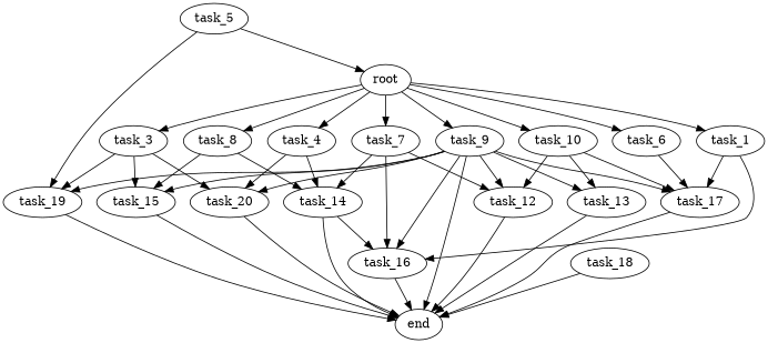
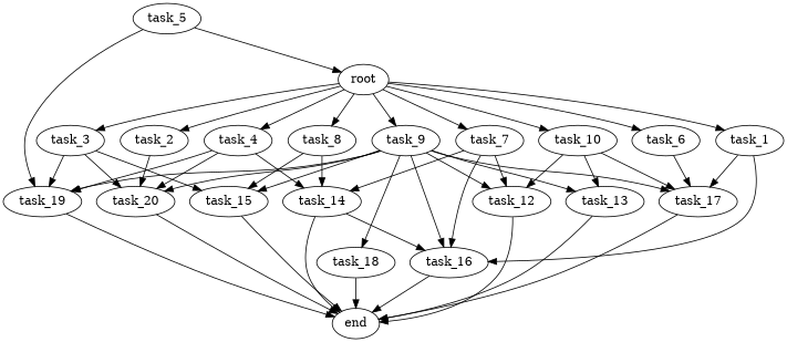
  digraph {
    root
    task_1
+   task_2
    task_3
    task_4
    task_6
    task_7
    task_8
    task_9
    task_10
    task_16
    task_17
    task_20
    task_15
    task_19
    task_14
    task_5
    task_12
    task_18
    task_13
    end
    root -> task_1
+   root -> task_2
    root -> task_3
    root -> task_4
    root -> task_6
    root -> task_7
    root -> task_8
    root -> task_9
    root -> task_10
    task_1 -> task_16
    task_1 -> task_17
+   task_2 -> task_20
    task_3 -> task_20
    task_3 -> task_15
    task_3 -> task_19
    task_4 -> task_20
+   task_4 -> task_19
    task_4 -> task_14
    task_6 -> task_17
    task_7 -> task_16
    task_7 -> task_14
    task_7 -> task_12
    task_8 -> task_15
    task_8 -> task_14
    task_9 -> task_16
    task_9 -> task_17
    task_9 -> task_20
    task_9 -> task_15
    task_9 -> task_19
    task_9 -> task_12
-   task_9 -> end
+   task_9 -> task_18
    task_9 -> task_13
    task_10 -> task_17
    task_10 -> task_12
    task_10 -> task_13
    task_16 -> end
    task_17 -> end
    task_20 -> end
    task_15 -> end
    task_19 -> end
    task_14 -> task_16
    task_14 -> end
    task_5 -> root
    task_5 -> task_19
    task_12 -> end
    task_18 -> end
    task_13 -> end
  }
